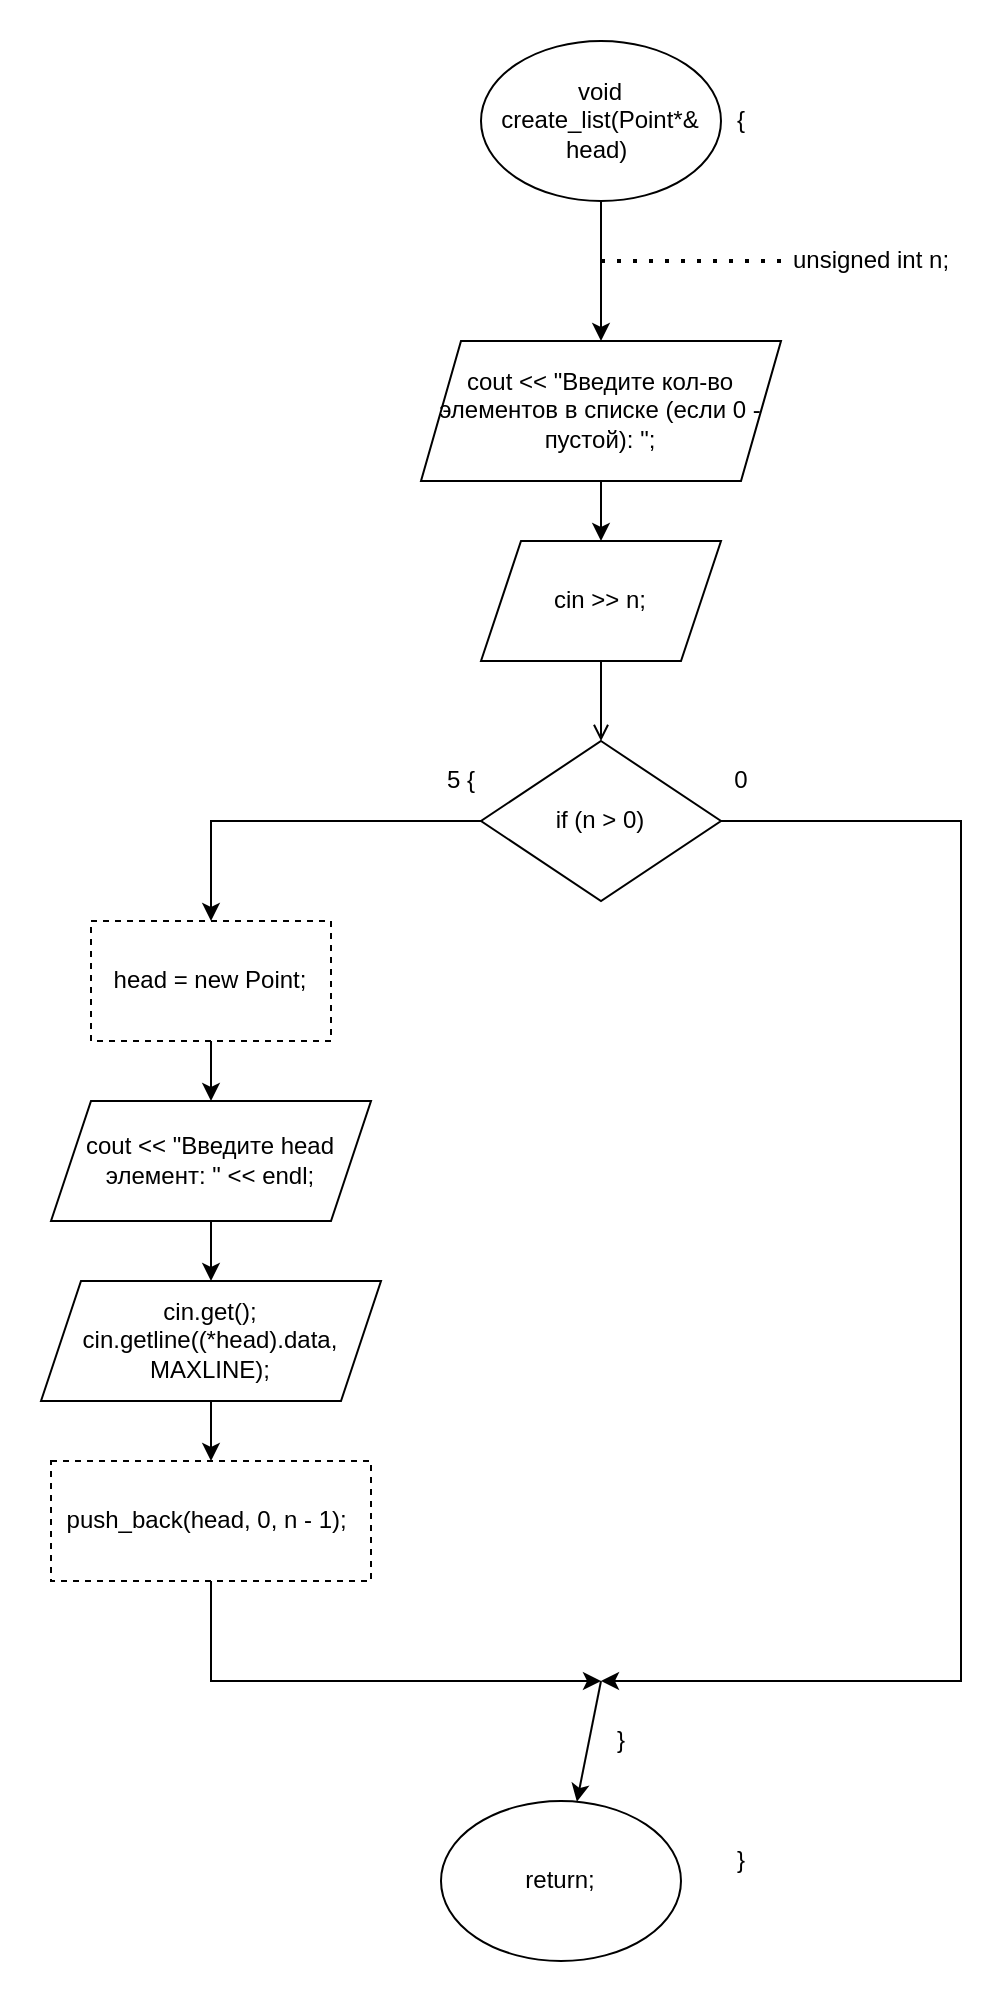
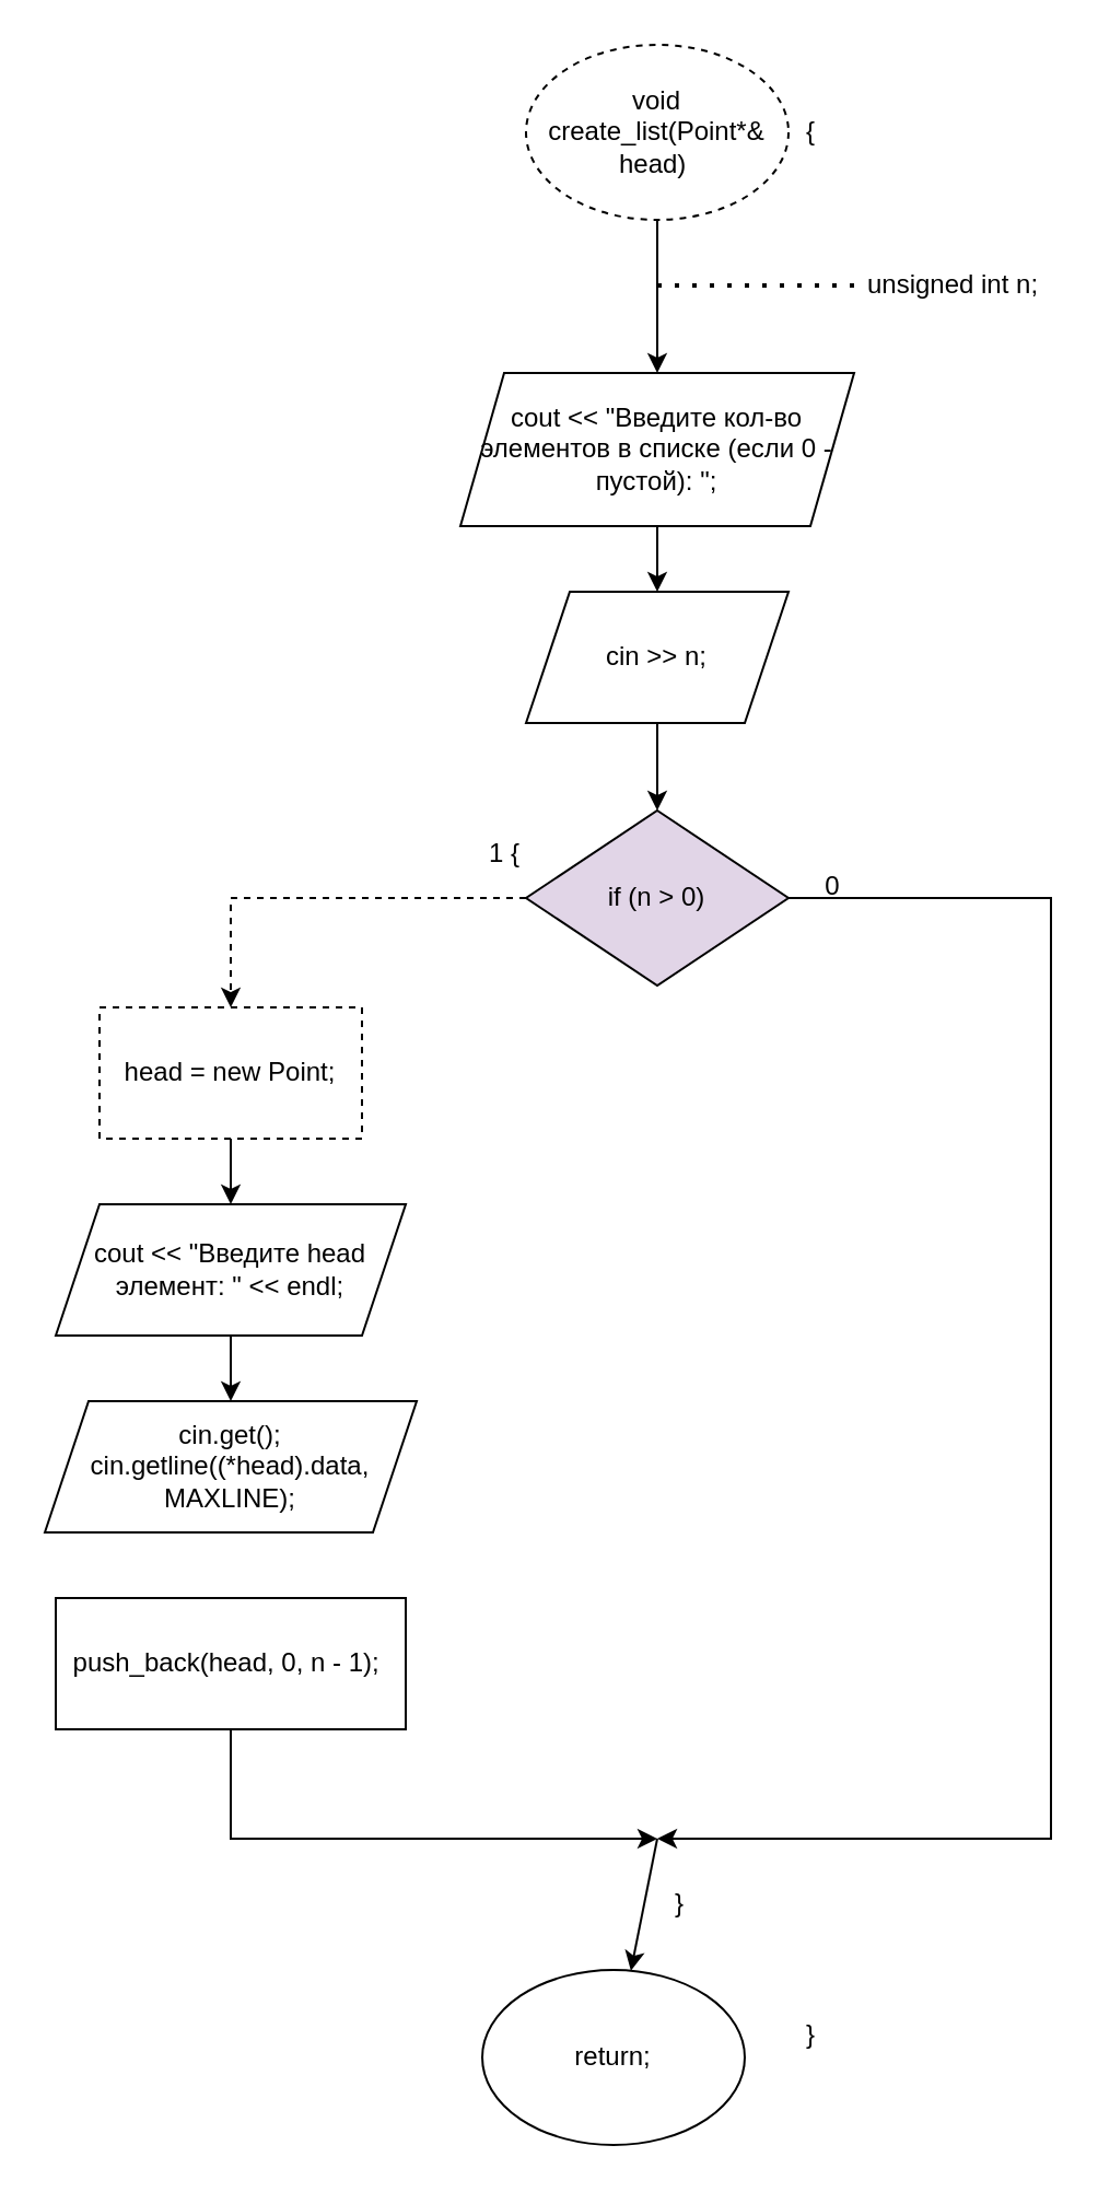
  <mxCell id="0" />
  <mxCell id="1" parent="0" />
  <mxCell id="2" style="edgeStyle=orthogonalEdgeStyle;rounded=0;orthogonalLoop=1;jettySize=auto;html=1;" edge="1" parent="1" source="3" target="7"><mxGeometry relative="1" as="geometry"><mxPoint x="300" y="160" as="targetPoint" /></mxGeometry></mxCell>
- <mxCell id="3" value="void create_list(Point*&amp;amp; head)&amp;nbsp;" style="ellipse;whiteSpace=wrap;html=1;" vertex="1" parent="1"><mxGeometry x="240" y="20" width="120" height="80" as="geometry" /></mxCell>
+ <mxCell id="3" value="void create_list(Point*&amp;amp; head)&amp;nbsp;" style="ellipse;whiteSpace=wrap;html=1;dashed=1;" vertex="1" parent="1"><mxGeometry x="240" y="20" width="120" height="80" as="geometry" /></mxCell>
  <mxCell id="4" value="" style="endArrow=none;dashed=1;html=1;dashPattern=1 3;strokeWidth=2;" edge="1" parent="1"><mxGeometry width="50" height="50" relative="1" as="geometry"><mxPoint x="300" y="130" as="sourcePoint" /><mxPoint x="390" y="130" as="targetPoint" /></mxGeometry></mxCell>
  <mxCell id="5" value="unsigned int n;" style="text;html=1;align=center;verticalAlign=middle;resizable=0;points=[];autosize=1;" vertex="1" parent="1"><mxGeometry x="390" y="120" width="90" height="20" as="geometry" /></mxCell>
  <mxCell id="6" style="edgeStyle=orthogonalEdgeStyle;rounded=0;orthogonalLoop=1;jettySize=auto;html=1;" edge="1" parent="1" source="7" target="9"><mxGeometry relative="1" as="geometry"><mxPoint x="300" y="290" as="targetPoint" /></mxGeometry></mxCell>
  <mxCell id="7" value="cout &amp;lt;&amp;lt; &quot;Введите кол-во элементов в списке (если 0 - пустой): &quot;;" style="shape=parallelogram;perimeter=parallelogramPerimeter;whiteSpace=wrap;html=1;fixedSize=1;" vertex="1" parent="1"><mxGeometry x="210" y="170" width="180" height="70" as="geometry" /></mxCell>
- <mxCell id="8" style="edgeStyle=orthogonalEdgeStyle;rounded=0;orthogonalLoop=1;jettySize=auto;html=1;endArrow=open;" edge="1" parent="1" source="9" target="12"><mxGeometry relative="1" as="geometry"><mxPoint x="300" y="370" as="targetPoint" /></mxGeometry></mxCell>
+ <mxCell id="8" style="edgeStyle=orthogonalEdgeStyle;rounded=0;orthogonalLoop=1;jettySize=auto;html=1;" edge="1" parent="1" source="9" target="12"><mxGeometry relative="1" as="geometry"><mxPoint x="300" y="370" as="targetPoint" /></mxGeometry></mxCell>
  <mxCell id="9" value="cin &amp;gt;&amp;gt; n;" style="shape=parallelogram;perimeter=parallelogramPerimeter;whiteSpace=wrap;html=1;fixedSize=1;" vertex="1" parent="1"><mxGeometry x="240" y="270" width="120" height="60" as="geometry" /></mxCell>
- <mxCell id="10" style="edgeStyle=orthogonalEdgeStyle;rounded=0;orthogonalLoop=1;jettySize=auto;html=1;" edge="1" parent="1" source="12" target="16"><mxGeometry relative="1" as="geometry"><mxPoint x="160" y="490" as="targetPoint" /></mxGeometry></mxCell>
+ <mxCell id="10" style="edgeStyle=orthogonalEdgeStyle;rounded=0;orthogonalLoop=1;jettySize=auto;html=1;dashed=1;" edge="1" parent="1" source="12" target="16"><mxGeometry relative="1" as="geometry"><mxPoint x="160" y="490" as="targetPoint" /></mxGeometry></mxCell>
  <mxCell id="11" style="edgeStyle=orthogonalEdgeStyle;rounded=0;orthogonalLoop=1;jettySize=auto;html=1;" edge="1" parent="1" source="12"><mxGeometry relative="1" as="geometry"><mxPoint x="300" y="840" as="targetPoint" /><Array as="points"><mxPoint x="480" y="410" /><mxPoint x="480" y="840" /></Array></mxGeometry></mxCell>
- <mxCell id="12" value="if (n &amp;gt; 0)" style="rhombus;whiteSpace=wrap;html=1;" vertex="1" parent="1"><mxGeometry x="240" y="370" width="120" height="80" as="geometry" /></mxCell>
- <mxCell id="13" value="5 {" style="text;html=1;align=center;verticalAlign=middle;resizable=0;points=[];autosize=1;" vertex="1" parent="1"><mxGeometry x="215" y="380" width="30" height="20" as="geometry" /></mxCell>
- <mxCell id="14" value="0" style="text;html=1;align=center;verticalAlign=middle;resizable=0;points=[];autosize=1;" vertex="1" parent="1"><mxGeometry x="360" y="380" width="20" height="20" as="geometry" /></mxCell>
+ <mxCell id="12" value="if (n &amp;gt; 0)" style="rhombus;whiteSpace=wrap;html=1;fillColor=#e1d5e7;" vertex="1" parent="1"><mxGeometry x="240" y="370" width="120" height="80" as="geometry" /></mxCell>
+ <mxCell id="13" value="1 {" style="text;html=1;align=center;verticalAlign=middle;resizable=0;points=[];autosize=1;" vertex="1" parent="1"><mxGeometry x="215" y="380" width="30" height="20" as="geometry" /></mxCell>
+ <mxCell id="14" value="0" style="text;html=1;align=center;verticalAlign=middle;resizable=0;points=[];autosize=1;" vertex="1" parent="1"><mxGeometry x="370" y="395" width="20" height="20" as="geometry" /></mxCell>
  <mxCell id="15" style="edgeStyle=orthogonalEdgeStyle;rounded=0;orthogonalLoop=1;jettySize=auto;html=1;" edge="1" parent="1" source="16" target="18"><mxGeometry relative="1" as="geometry"><mxPoint x="105" y="560" as="targetPoint" /></mxGeometry></mxCell>
  <mxCell id="16" value="head = new Point;" style="rounded=0;whiteSpace=wrap;html=1;dashed=1;" vertex="1" parent="1"><mxGeometry x="45" y="460" width="120" height="60" as="geometry" /></mxCell>
  <mxCell id="17" style="edgeStyle=orthogonalEdgeStyle;rounded=0;orthogonalLoop=1;jettySize=auto;html=1;" edge="1" parent="1" source="18" target="20"><mxGeometry relative="1" as="geometry"><mxPoint x="105" y="640" as="targetPoint" /></mxGeometry></mxCell>
  <mxCell id="18" value="cout &amp;lt;&amp;lt; &quot;Введите head элемент: &quot; &amp;lt;&amp;lt; endl;" style="shape=parallelogram;perimeter=parallelogramPerimeter;whiteSpace=wrap;html=1;fixedSize=1;" vertex="1" parent="1"><mxGeometry x="25" y="550" width="160" height="60" as="geometry" /></mxCell>
- <mxCell id="19" style="edgeStyle=orthogonalEdgeStyle;rounded=0;orthogonalLoop=1;jettySize=auto;html=1;" edge="1" parent="1" source="20" target="22"><mxGeometry relative="1" as="geometry"><mxPoint x="105" y="730" as="targetPoint" /></mxGeometry></mxCell>
  <mxCell id="20" value="&lt;div&gt;cin.get();&lt;/div&gt;&lt;div&gt;&lt;span&gt;&#09;&#09;&lt;/span&gt;cin.getline((*head).data, MAXLINE);&lt;/div&gt;" style="shape=parallelogram;perimeter=parallelogramPerimeter;whiteSpace=wrap;html=1;fixedSize=1;" vertex="1" parent="1"><mxGeometry x="20" y="640" width="170" height="60" as="geometry" /></mxCell>
  <mxCell id="21" style="edgeStyle=orthogonalEdgeStyle;rounded=0;orthogonalLoop=1;jettySize=auto;html=1;" edge="1" parent="1" source="22"><mxGeometry relative="1" as="geometry"><mxPoint x="300" y="840" as="targetPoint" /><Array as="points"><mxPoint x="105" y="840" /></Array></mxGeometry></mxCell>
- <mxCell id="22" value="push_back(head, 0, n - 1);&amp;nbsp;" style="rounded=0;whiteSpace=wrap;html=1;dashed=1;" vertex="1" parent="1"><mxGeometry x="25" y="730" width="160" height="60" as="geometry" /></mxCell>
+ <mxCell id="22" value="push_back(head, 0, n - 1);&amp;nbsp;" style="rounded=0;whiteSpace=wrap;html=1;" vertex="1" parent="1"><mxGeometry x="25" y="730" width="160" height="60" as="geometry" /></mxCell>
  <mxCell id="23" value="" style="endArrow=classic;html=1;" edge="1" parent="1" target="25"><mxGeometry width="50" height="50" relative="1" as="geometry"><mxPoint x="300" y="840" as="sourcePoint" /><mxPoint x="300" y="920" as="targetPoint" /></mxGeometry></mxCell>
  <mxCell id="24" value="}" style="text;html=1;align=center;verticalAlign=middle;resizable=0;points=[];autosize=1;" vertex="1" parent="1"><mxGeometry x="300" y="860" width="20" height="20" as="geometry" /></mxCell>
  <mxCell id="25" value="return;" style="ellipse;whiteSpace=wrap;html=1;" vertex="1" parent="1"><mxGeometry x="220" y="900" width="120" height="80" as="geometry" /></mxCell>
  <mxCell id="26" value="{" style="text;html=1;align=center;verticalAlign=middle;resizable=0;points=[];autosize=1;" vertex="1" parent="1"><mxGeometry x="360" y="50" width="20" height="20" as="geometry" /></mxCell>
  <mxCell id="27" value="}" style="text;html=1;align=center;verticalAlign=middle;resizable=0;points=[];autosize=1;" vertex="1" parent="1"><mxGeometry x="360" y="920" width="20" height="20" as="geometry" /></mxCell>
